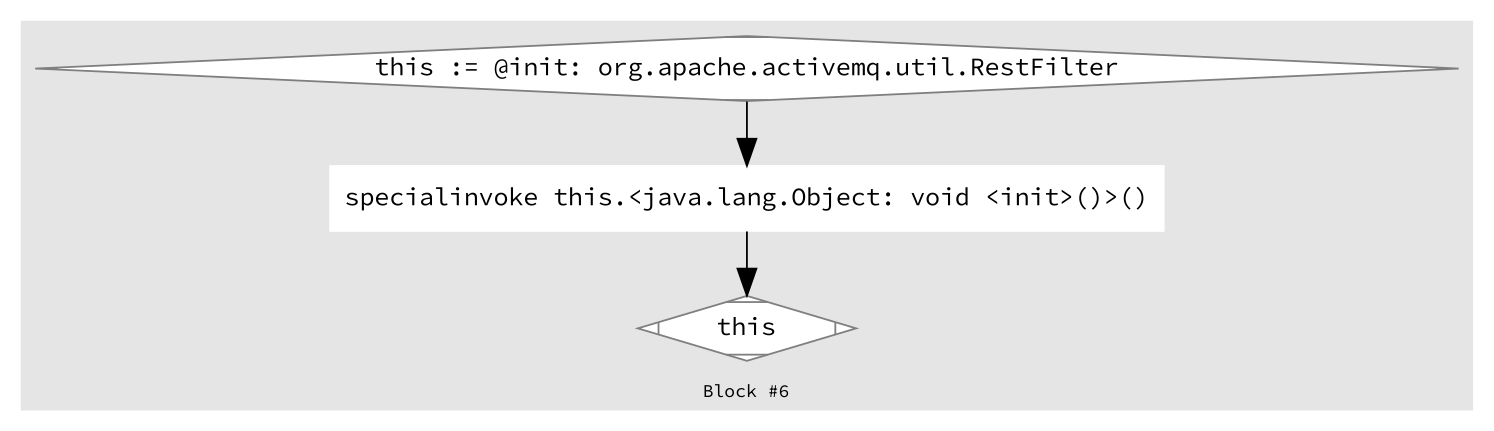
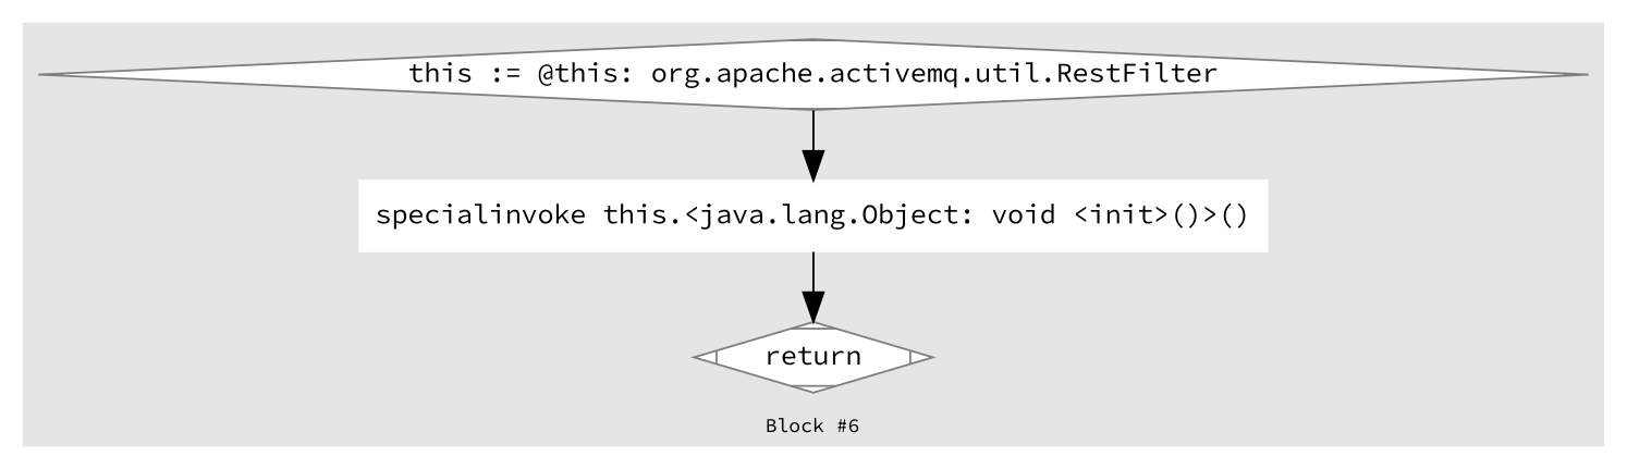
  digraph {
    color=gray90
    compound=true
    fontname="Source Code Pro"
    fontsize=10
    labelloc=b
    style=filled
    node [color=grey50 fillcolor=white fontname="Source Code Pro" shape=Mdiamond style=filled]
    edge [arrowsize=1.5 fontcolor=grey40 fontname="Source Code Pro" fontsize=10]
-   n1 [label="this := @init: org.apache.activemq.util.RestFilter"]
+   n1 [label="this := @this: org.apache.activemq.util.RestFilter"]
    n2 [color=white label="specialinvoke this.&lt;java.lang.Object: void &lt;init&gt;()&gt;()" shape=box fillcolor=""]
-   n3 [label=this]
+   n3 [label=return]
    subgraph cluster_1 {
      label="Block #6"
      n1
      n2
      n3
    }
    n1 -> n2
    n2 -> n3
  }
